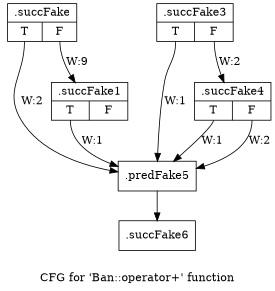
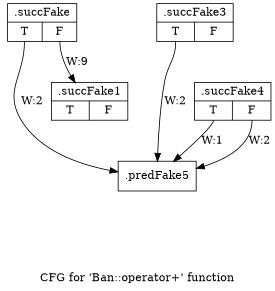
  digraph {
    label="CFG for 'Ban::operator+' function"
    node [filename="../../../../../src/ban_s3.cpp" linenumber=102 shape=record]
    edge [execusionnum=0 filename="../../../../../src/ban_s3.cpp" tailport=s0]
    n1 [label="{.succFake|{<s0>T|<s1>F}}" linenumber=82]
    n2 [label="{.predFake5}"]
    n3 [label="{.succFake1|{<s0>T|<s1>F}}" linenumber=85]
-   n4 [label="{.succFake6}"]
    n5 [label="{.succFake3|{<s0>T|<s1>F}}" linenumber=94]
    n6 [label="{.succFake4|{<s0>T|<s1>F}}" linenumber=98]
    n1 -> n2 [label="W:2"]
    n1 -> n3 [callList="3:85" execusionnum=1 label="W:9" tailport=s1]
-   n2 -> n4 [execusionnum=1]
-   n3 -> n2 [label="W:1"]
-   n5 -> n2 [label="W:1"]
-   n5 -> n6 [execusionnum=1 label="W:2" tailport=s1]
+   n5 -> n2 [label="W:2"]
    n6 -> n2 [callList="4:99" label="W:1"]
    n6 -> n2 [callList="4:101" execusionnum=1 label="W:2" tailport=s1]
  }
